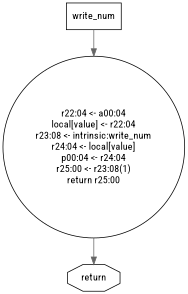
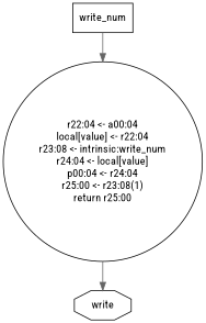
  digraph {
    fontname="Roboto Condensed"
    node [fontname="Roboto Condensed"]
    edge [color=gray40 fontname="Roboto Condensed"]
    n1 [label=write_num shape=box]
    n2 [label="r22:04 <- a00:04\nlocal[value] <- r22:04\nr23:08 <- intrinsic:write_num\nr24:04 <- local[value]\np00:04 <- r24:04\nr25:00 <- r23:08(1)\nreturn r25:00\n" shape=circle]
-   n3 [label=return shape=octagon]
+   n3 [label=write shape=octagon]
    n1 -> n2
    n2 -> n3
  }
